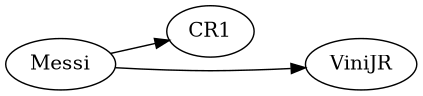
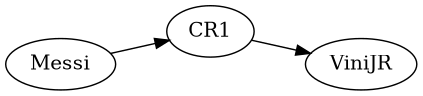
  digraph {
    rankdir=LR
    n1 [label=Messi]
    n2 [label=CR1]
    n3 [label=ViniJR]
    n1 -> n2
-   n1 -> n3
+   n2 -> n3
  }
